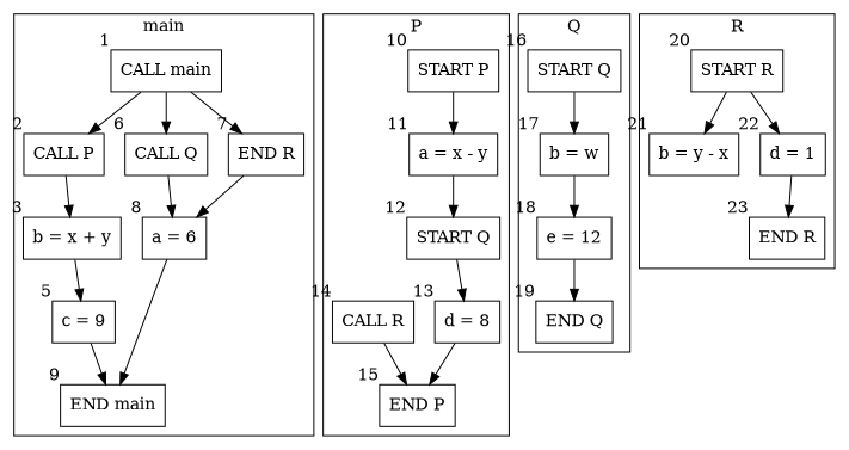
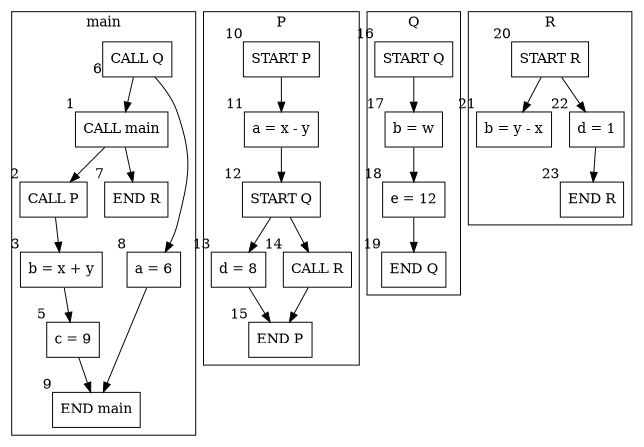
  digraph {
    node [shape=box]
    n1 [label="CALL main" xlabel=1]
    n2 [label="CALL P" xlabel=2]
    n3 [label="CALL Q" xlabel=6]
    n4 [label="END R" xlabel=7]
    n5 [label="b = x + y" xlabel=3]
    n6 [label="c = 9" xlabel=5]
    n7 [label="END main" xlabel=9]
    n8 [label="a = 6" xlabel=8]
    n9 [label="START P" xlabel=10]
    n10 [label="a = x - y" xlabel=11]
    n11 [label="START Q" xlabel=12]
    n12 [label="d = 8" xlabel=13]
    n13 [label="CALL R" xlabel=14]
    n14 [label="END P" xlabel=15]
    n15 [label="START Q" xlabel=16]
    n16 [label="b = w" xlabel=17]
    n17 [label="e = 12" xlabel=18]
    n18 [label="END Q" xlabel=19]
    n19 [label="START R" xlabel=20]
    n20 [label="b = y - x" xlabel=21]
    n21 [label="d = 1" xlabel=22]
    n22 [label="END R" xlabel=23]
    subgraph cluster_1 {
      label=main
      n1
      n2
      n3
      n4
      n5
      n6
      n7
      n8
    }
    subgraph cluster_2 {
      label=P
      n9
      n10
      n11
      n12
      n13
      n14
    }
    subgraph cluster_3 {
      label=Q
      n15
      n16
      n17
      n18
    }
    subgraph cluster_4 {
      label=R
      n19
      n20
      n21
      n22
    }
    n1 -> n2
-   n1 -> n3
+   n3 -> n1
    n1 -> n4
    n2 -> n5
    n3 -> n8
-   n4 -> n8
    n5 -> n6
    n6 -> n7
    n8 -> n7
    n9 -> n10
    n10 -> n11
    n11 -> n12
+   n11 -> n13
    n12 -> n14
    n13 -> n14
    n15 -> n16
    n16 -> n17
    n17 -> n18
    n19 -> n20
    n19 -> n21
    n21 -> n22
  }
